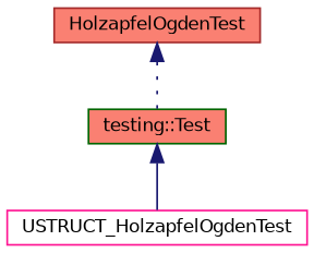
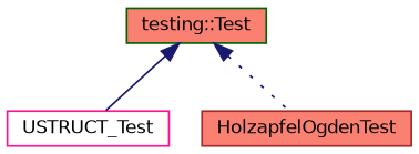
  digraph {
    node [fillcolor=salmon fontname=Helvetica fontsize=10 shape=record style=filled]
    edge [color=midnightblue dir=back fontname=Helvetica fontsize=10 labelfontname=Helvetica labelfontsize=10]
-   n1 [color=deeppink fillcolor=white fontcolor=black height=0.2 label=USTRUCT_HolzapfelOgdenTest width=0.4]
+   n1 [color=deeppink fillcolor=white fontcolor=black height=0.2 label=USTRUCT_Test width=0.4]
    n2 [color=brown height=0.2 label=HolzapfelOgdenTest width=0.4]
    n3 [color=darkgreen height=0.2 label="testing::Test" width=0.4]
    n3 -> n1 [style=solid]
-   n2 -> n3 [style=dotted]
+   n3 -> n2 [style=dotted]
  }
